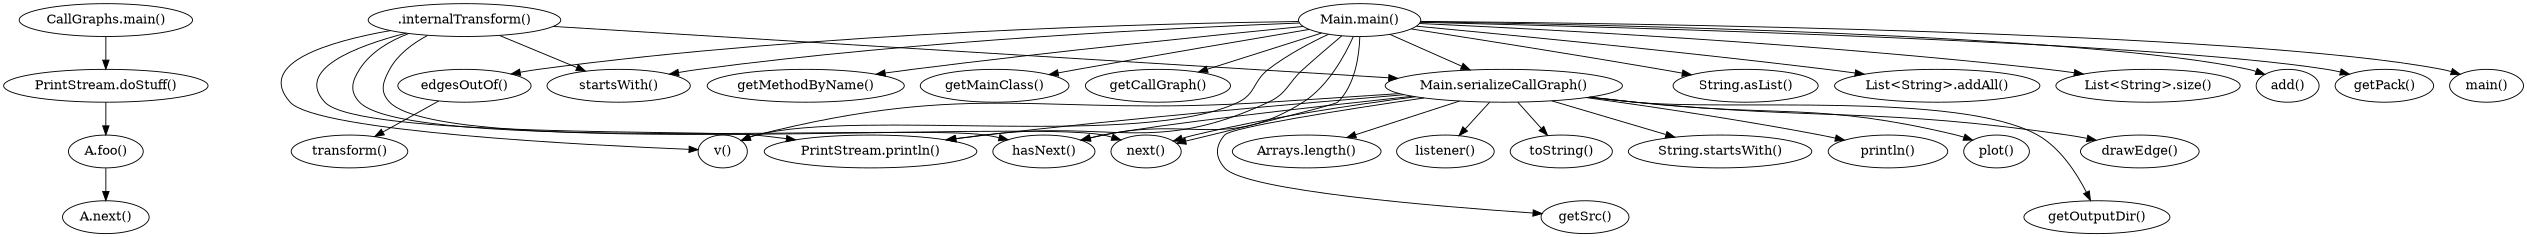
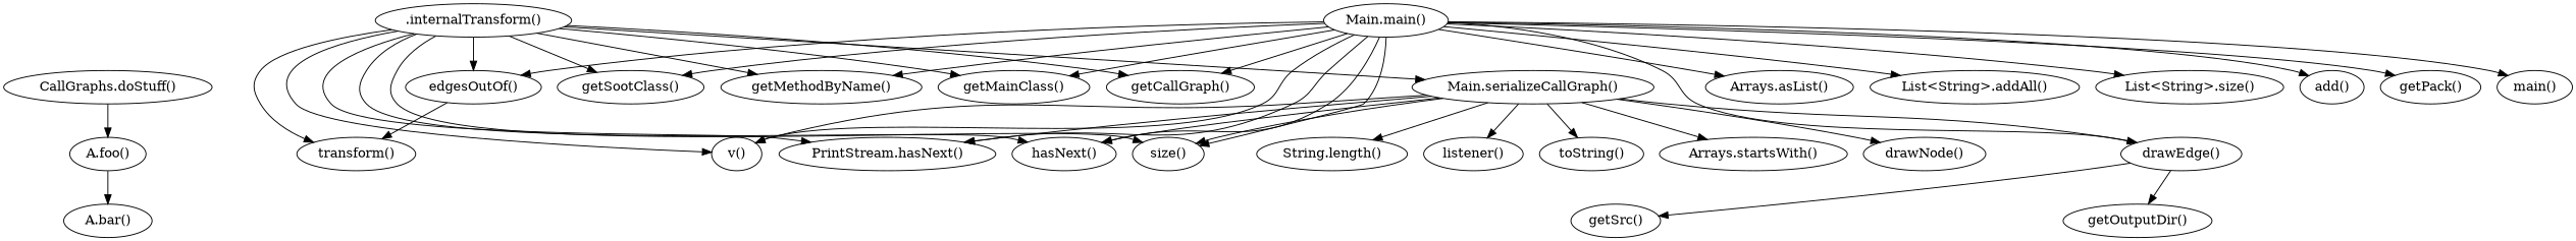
  digraph {
-   "CallGraphs.main()"
-   "CallGraphs.doStuff()" [label="PrintStream.doStuff()"]
+   "CallGraphs.doStuff()"
    "A.foo()"
-   "A.bar()" [label="A.next()"]
+   "A.bar()"
    "Main.serializeCallGraph()"
    "getOutputDir()"
    "v()"
-   "String.length()" [label="Arrays.length()"]
-   "PrintStream.println()"
+   "String.length()"
+   "PrintStream.println()" [label="PrintStream.hasNext()"]
    "listener()"
    "hasNext()"
-   "next()"
+   "next()" [label="size()"]
    "getSrc()"
    "toString()"
-   "String.startsWith()"
-   "drawNode()" [label="println()"]
+   "String.startsWith()" [label="Arrays.startsWith()"]
+   "drawNode()"
    "drawEdge()"
-   "plot()"
    "Main.main()"
-   "Arrays.asList()" [label="String.asList()"]
+   "Arrays.asList()"
    "List<String>.addAll()"
    "List<String>.size()"
-   "getSootClass()" [label="startsWith()"]
+   "getSootClass()"
    "getMethodByName()"
    "getMainClass()"
    "getCallGraph()"
    "edgesOutOf()"
    "add()"
    "getPack()"
    "main()"
    "transform()"
    ".internalTransform()"
-   "CallGraphs.main()" -> "CallGraphs.doStuff()"
    "CallGraphs.doStuff()" -> "A.foo()"
    "A.foo()" -> "A.bar()"
-   "Main.serializeCallGraph()" -> "getOutputDir()"
+   "drawEdge()" -> "getOutputDir()"
    "Main.serializeCallGraph()" -> "v()"
    "Main.serializeCallGraph()" -> "String.length()"
    "Main.serializeCallGraph()" -> "PrintStream.println()"
    "Main.serializeCallGraph()" -> "listener()"
    "Main.serializeCallGraph()" -> "hasNext()"
    "Main.serializeCallGraph()" -> "next()"
-   "Main.serializeCallGraph()" -> "getSrc()"
+   "drawEdge()" -> "getSrc()"
    "Main.serializeCallGraph()" -> "toString()"
    "Main.serializeCallGraph()" -> "String.startsWith()"
    "Main.serializeCallGraph()" -> "drawNode()"
    "Main.serializeCallGraph()" -> "drawEdge()"
-   "Main.serializeCallGraph()" -> "plot()"
-   "Main.main()" -> "Main.serializeCallGraph()"
+   "Main.main()" -> "drawEdge()"
    "Main.main()" -> "v()"
    "Main.main()" -> "PrintStream.println()"
    "Main.main()" -> "hasNext()"
    "Main.main()" -> "next()"
    "Main.main()" -> "Arrays.asList()"
    "Main.main()" -> "List<String>.addAll()"
    "Main.main()" -> "List<String>.size()"
    "Main.main()" -> "getSootClass()"
    "Main.main()" -> "getMethodByName()"
    "Main.main()" -> "getMainClass()"
    "Main.main()" -> "getCallGraph()"
    "Main.main()" -> "edgesOutOf()"
    "Main.main()" -> "add()"
    "Main.main()" -> "getPack()"
    "Main.main()" -> "main()"
    "edgesOutOf()" -> "transform()"
    ".internalTransform()" -> "Main.serializeCallGraph()"
    ".internalTransform()" -> "v()"
    ".internalTransform()" -> "PrintStream.println()"
    ".internalTransform()" -> "hasNext()"
    ".internalTransform()" -> "next()"
    ".internalTransform()" -> "getSootClass()"
+   ".internalTransform()" -> "getMethodByName()"
+   ".internalTransform()" -> "getMainClass()"
+   ".internalTransform()" -> "getCallGraph()"
+   ".internalTransform()" -> "edgesOutOf()"
+   ".internalTransform()" -> "transform()"
  }
